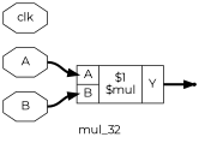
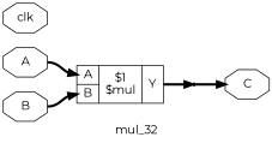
  digraph {
    label=mul_32
    rankdir=LR
    remincross=true
    fontname=Montserrat
    node [color=black fontcolor=black shape=octagon fontname=Montserrat]
    edge [color=black fontcolor=black headport=w style="setlinewidth(3)" tailport=e fontname=Montserrat]
+   n1 [label=C]
    n2 [label=B]
    n3 [label="{{<p4> A|<p3> B}|$1\n$mul|{<p6> Y}}" shape=record color="" fontcolor=""]
    n4 [label=A]
    n5 [label=clk]
    x0 [shape=point color="" fontcolor=""]
    n2 -> n3 [headport="p3:w"]
    n3 -> x0 [tailport="p6:e"]
    n4 -> n3 [headport="p4:w"]
+   x0 -> n1
  }
